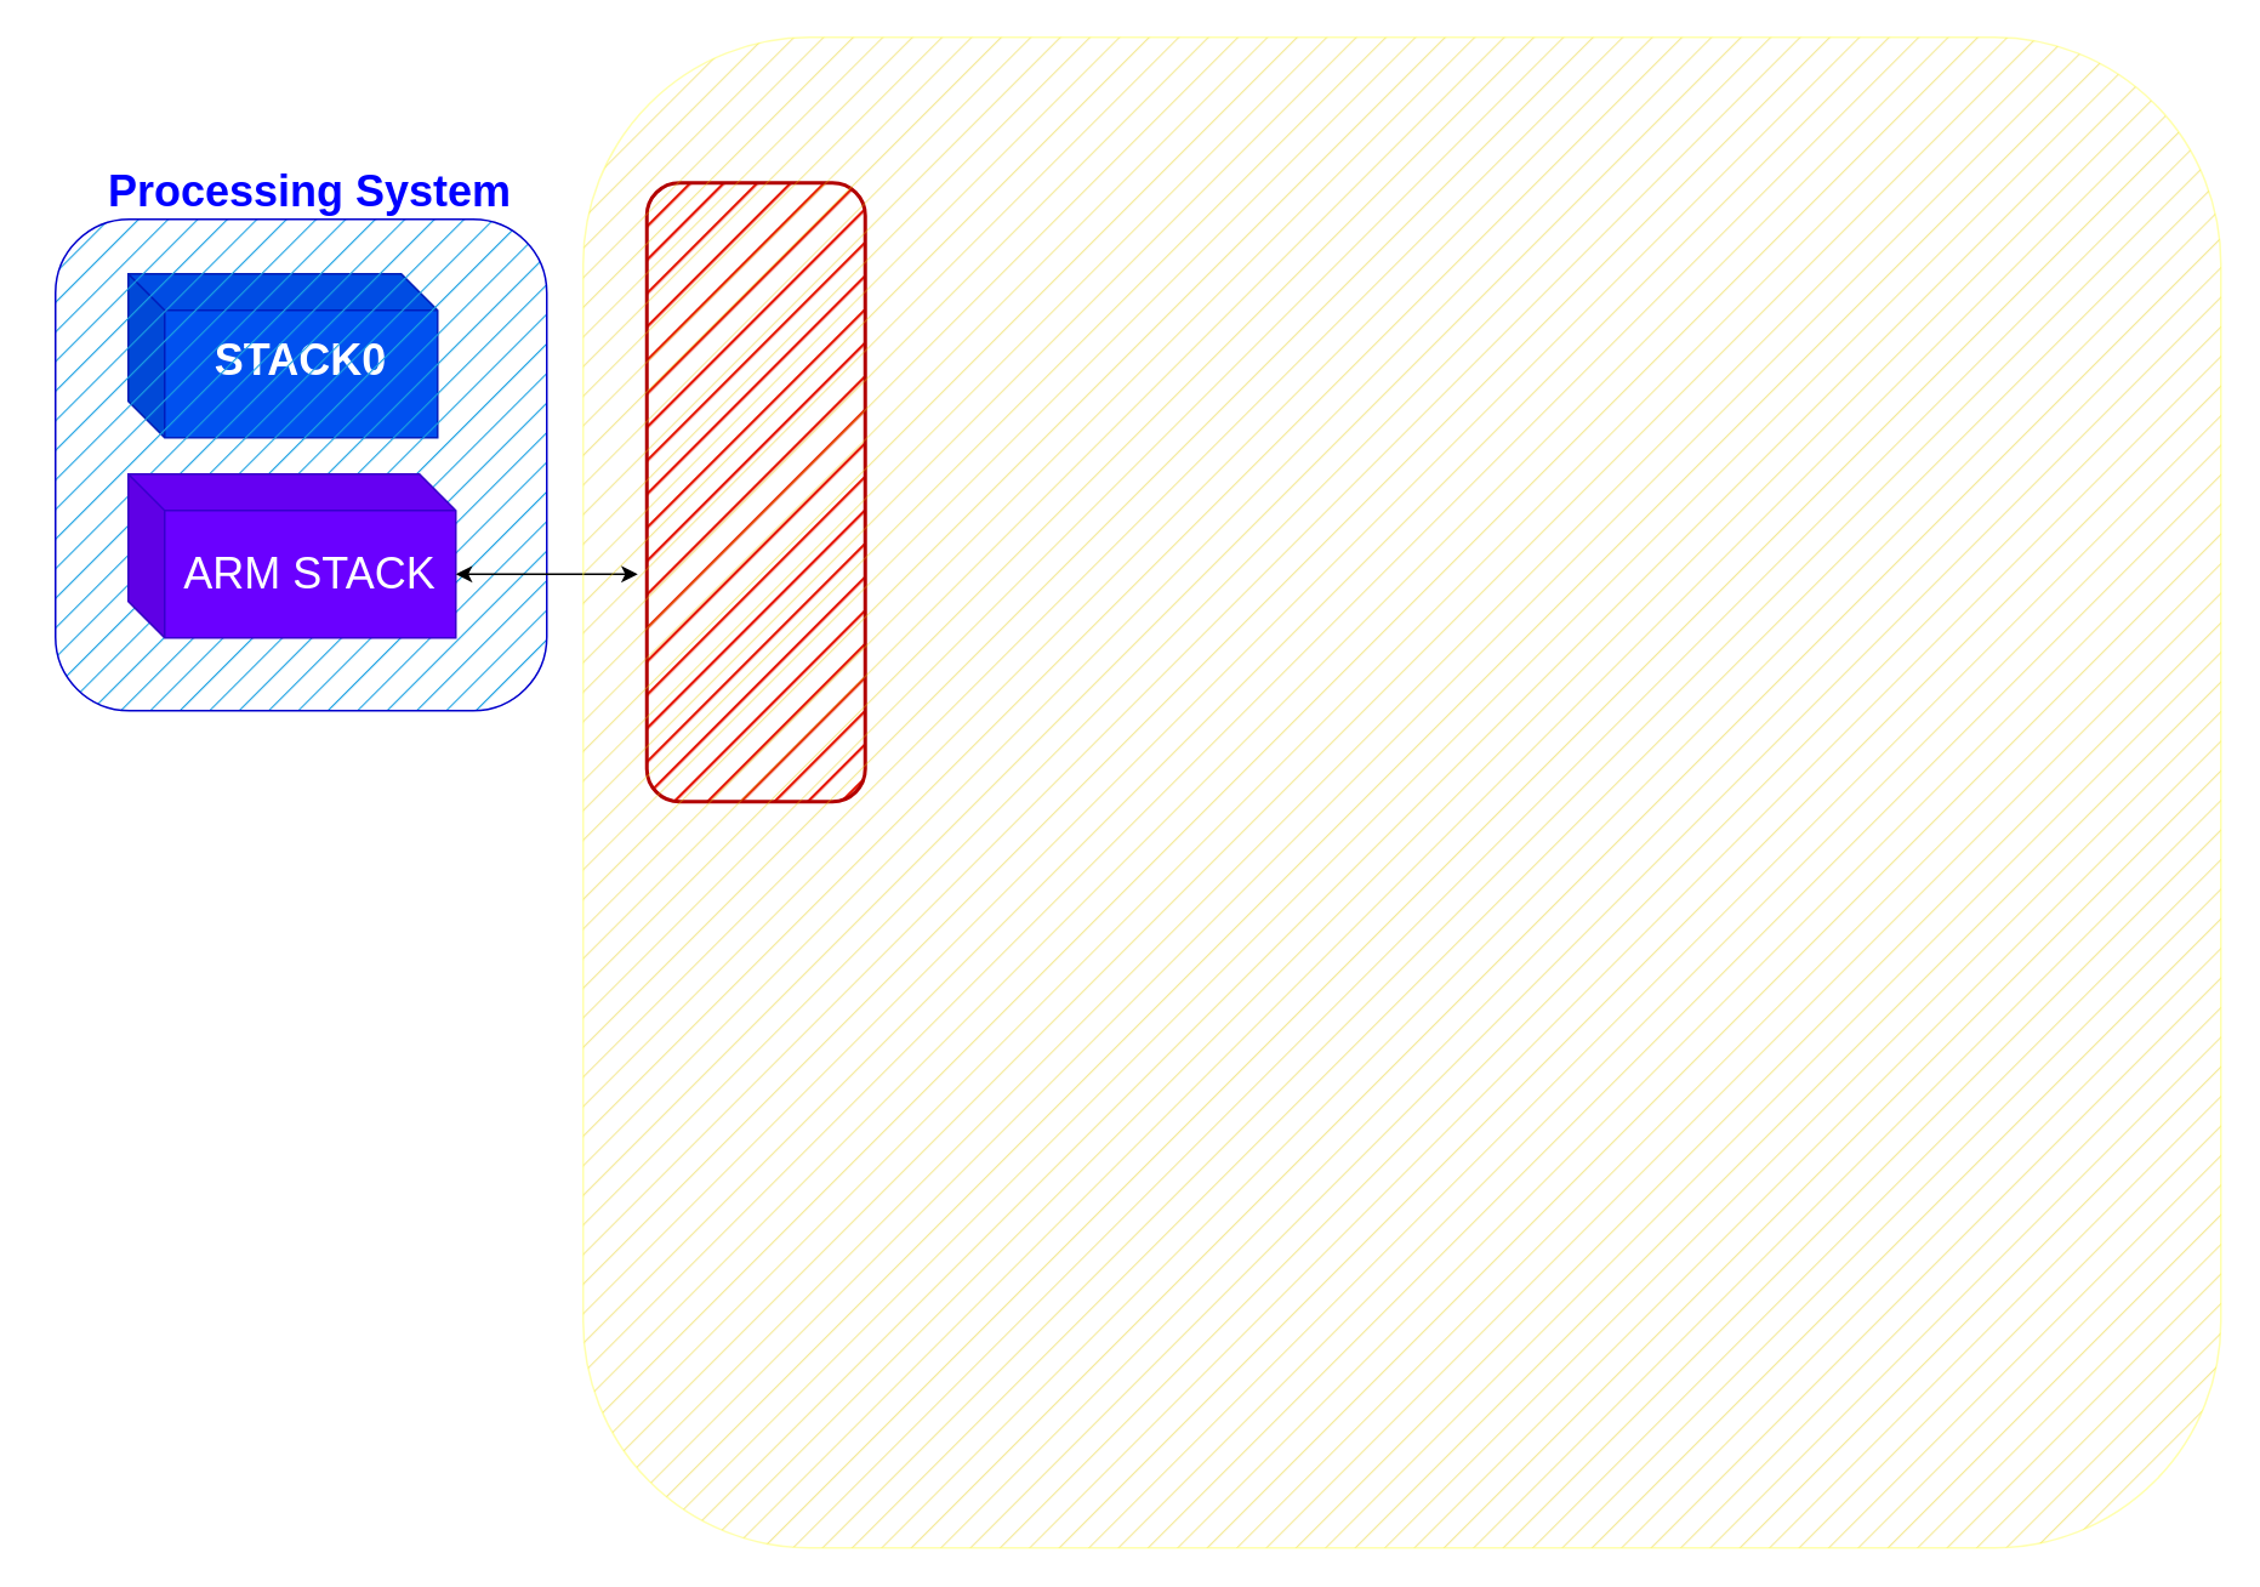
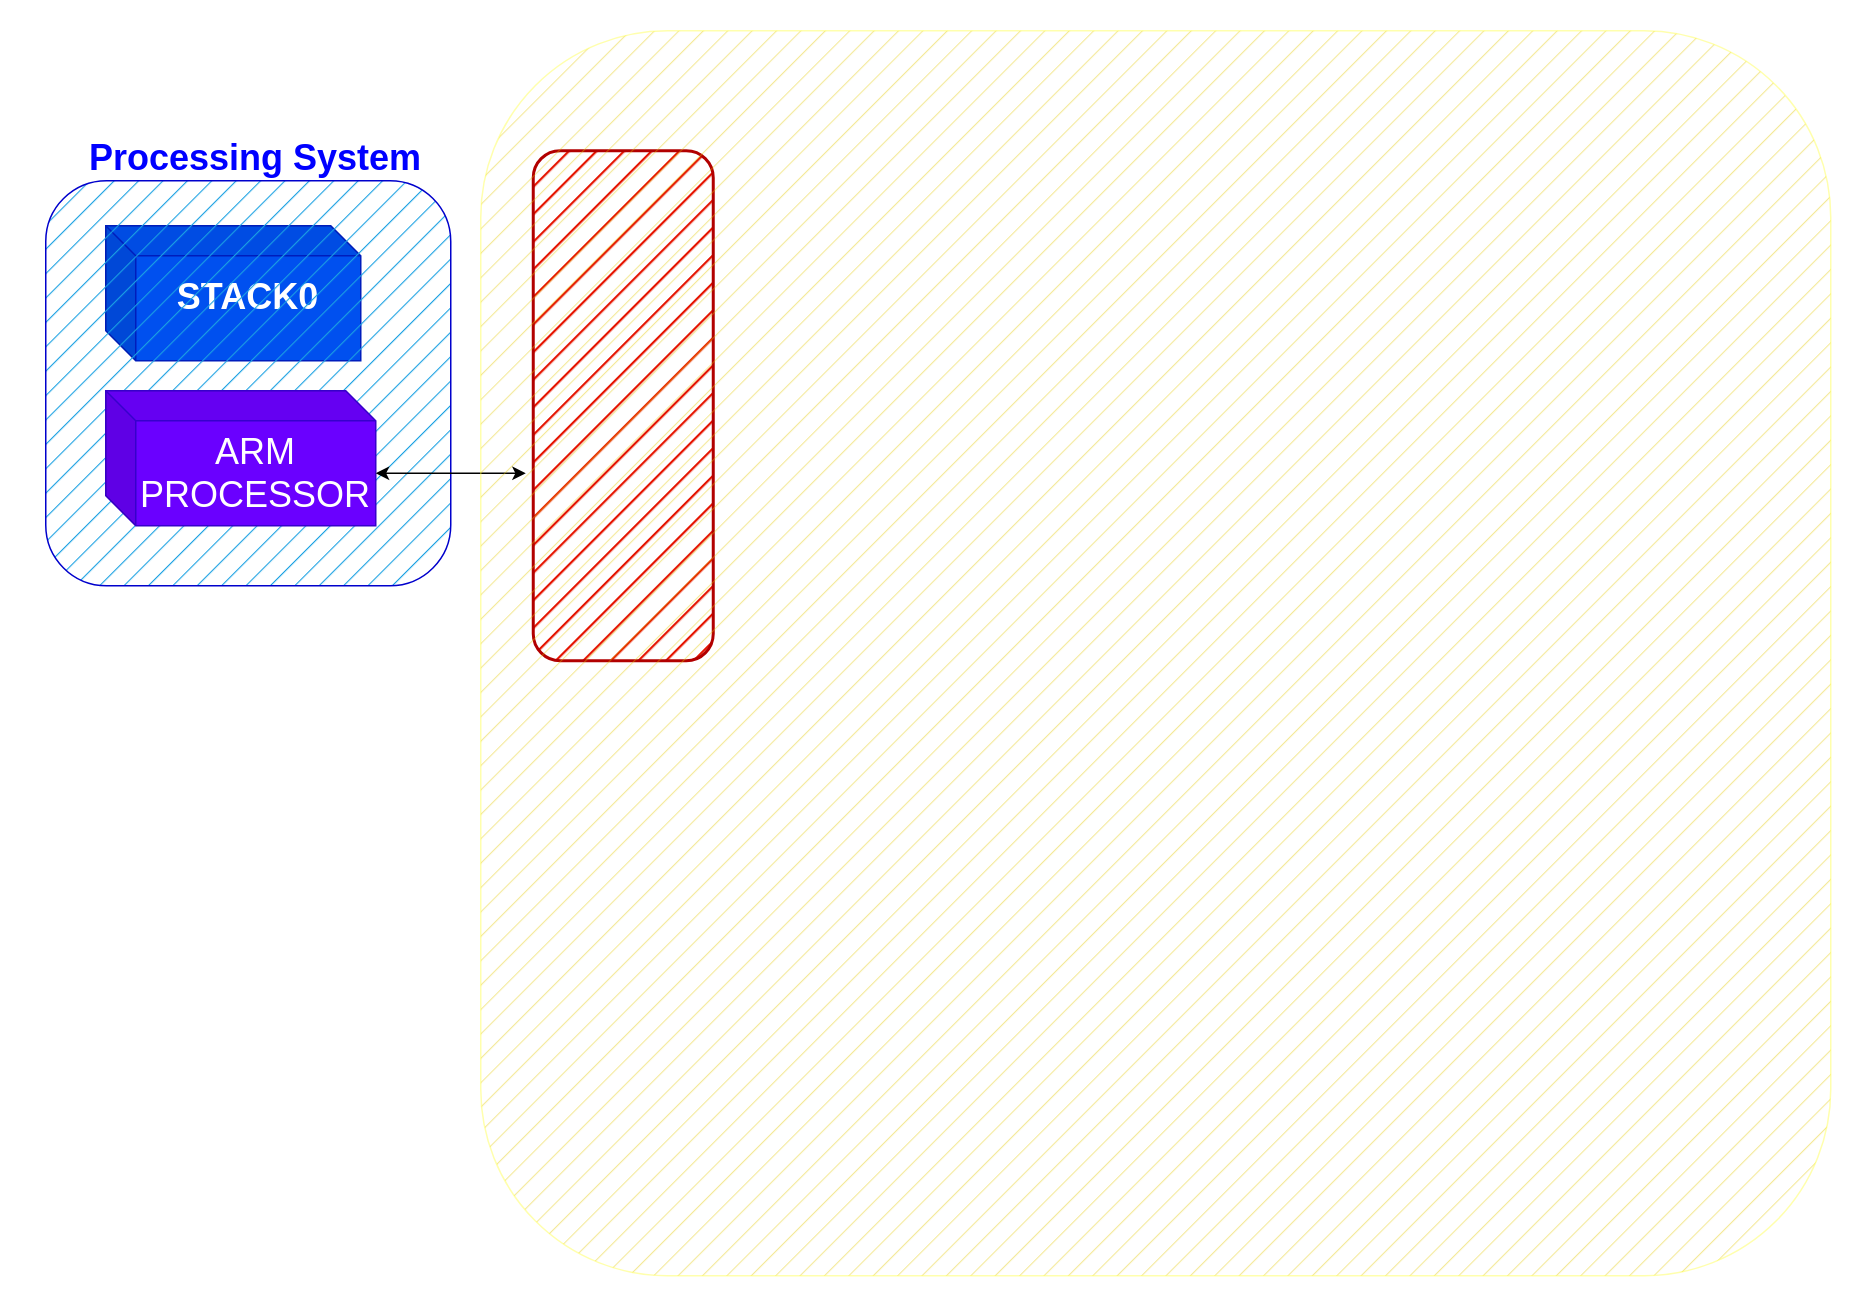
  <mxCell id="0" />
  <mxCell id="1" parent="0" />
  <mxCell id="2" value="&lt;div&gt;&lt;b&gt;&lt;font style=&quot;font-size: 24px;&quot;&gt;STACK0&lt;/font&gt;&lt;/b&gt;&lt;/div&gt;&lt;div&gt;&lt;b&gt;&lt;br&gt;&lt;/b&gt;&lt;/div&gt;" style="shape=cube;whiteSpace=wrap;html=1;boundedLbl=1;backgroundOutline=1;darkOpacity=0.05;darkOpacity2=0.1;fillStyle=auto;fillColor=#0050ef;fontColor=#ffffff;strokeColor=#001DBC;" vertex="1" parent="1"><mxGeometry x="70" y="150" width="170" height="90" as="geometry" /></mxCell>
  <mxCell id="3" value="" style="whiteSpace=wrap;html=1;aspect=fixed;fillStyle=hatch;fillColor=#1ba1e2;fontColor=#ffffff;strokeColor=#0000CC;rounded=1;perimeterSpacing=10;" vertex="1" parent="1"><mxGeometry x="30" y="120" width="270" height="270" as="geometry" /></mxCell>
  <mxCell id="4" value="&lt;font style=&quot;font-size: 24px;&quot;&gt;&lt;b&gt;Processing System&lt;/b&gt;&lt;/font&gt;" style="text;html=1;strokeColor=none;fillColor=none;align=center;verticalAlign=middle;whiteSpace=wrap;rounded=0;fontColor=#0000FF;" vertex="1" parent="1"><mxGeometry x="20" y="60" width="300" height="90" as="geometry" /></mxCell>
- <mxCell id="5" value="&lt;font style=&quot;font-size: 24px;&quot;&gt;ARM STACK&lt;/font&gt;" style="shape=cube;whiteSpace=wrap;html=1;boundedLbl=1;backgroundOutline=1;darkOpacity=0.05;darkOpacity2=0.1;fillColor=#6a00ff;fontColor=#ffffff;strokeColor=#3700CC;" vertex="1" parent="1"><mxGeometry x="70" y="260" width="180" height="90" as="geometry" /></mxCell>
+ <mxCell id="5" value="&lt;font style=&quot;font-size: 24px;&quot;&gt;ARM PROCESSOR&lt;/font&gt;" style="shape=cube;whiteSpace=wrap;html=1;boundedLbl=1;backgroundOutline=1;darkOpacity=0.05;darkOpacity2=0.1;fillColor=#6a00ff;fontColor=#ffffff;strokeColor=#3700CC;" vertex="1" parent="1"><mxGeometry x="70" y="260" width="180" height="90" as="geometry" /></mxCell>
  <mxCell id="6" value="" style="endArrow=classic;startArrow=classic;html=1;rounded=0;" edge="1" parent="1"><mxGeometry width="50" height="50" relative="1" as="geometry"><mxPoint x="250" y="315" as="sourcePoint" /><mxPoint x="350" y="315" as="targetPoint" /><Array as="points" /></mxGeometry></mxCell>
  <mxCell id="7" value="" style="rounded=1;whiteSpace=wrap;html=1;fillStyle=hatch;fillColor=#e51400;strokeWidth=2;perimeterSpacing=0;shadow=0;glass=0;fontColor=#ffffff;strokeColor=#B20000;" vertex="1" parent="1"><mxGeometry x="355" y="100" width="120" height="340" as="geometry" /></mxCell>
  <mxCell id="8" value="" style="rounded=1;whiteSpace=wrap;html=1;fillColor=#e3c800;fontColor=#000000;strokeColor=#FFFF33;fillStyle=hatch;shadow=0;glass=0;strokeWidth=1;perimeterSpacing=20;opacity=40;" vertex="1" parent="1"><mxGeometry x="320" y="20" width="900" height="830" as="geometry" /></mxCell>
